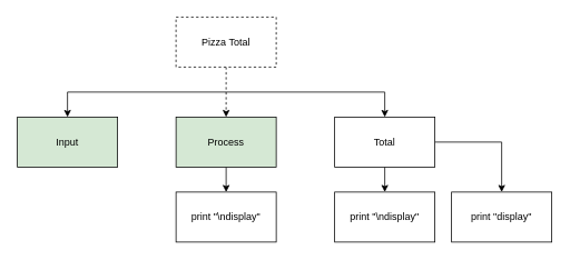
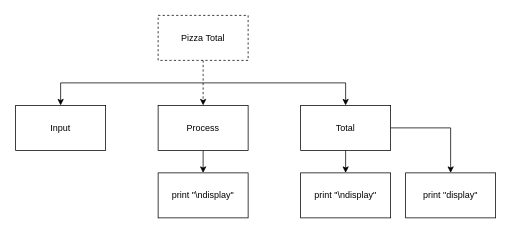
  <mxCell id="0" />
  <mxCell id="1" parent="0" />
  <mxCell id="2" style="edgeStyle=none;html=1;exitX=0.5;exitY=1;exitDx=0;exitDy=0;dashed=1;" edge="1" parent="1" source="5" target="8"><mxGeometry relative="1" as="geometry"><Array as="points"><mxPoint x="270" y="110" /></Array></mxGeometry></mxCell>
  <mxCell id="3" style="edgeStyle=none;html=1;entryX=0.5;entryY=0;entryDx=0;entryDy=0;rounded=0;" edge="1" parent="1" target="11"><mxGeometry relative="1" as="geometry"><mxPoint x="270" y="110" as="sourcePoint" /><Array as="points"><mxPoint x="460" y="110" /></Array></mxGeometry></mxCell>
  <mxCell id="4" style="edgeStyle=none;rounded=0;html=1;entryX=0.5;entryY=0;entryDx=0;entryDy=0;" edge="1" parent="1" target="6"><mxGeometry relative="1" as="geometry"><mxPoint x="270" y="110" as="sourcePoint" /><Array as="points"><mxPoint x="80" y="110" /></Array></mxGeometry></mxCell>
  <mxCell id="5" value="Pizza Total" style="rounded=0;whiteSpace=wrap;html=1;dashed=1;" vertex="1" parent="1"><mxGeometry x="210" y="20" width="120" height="60" as="geometry" /></mxCell>
- <mxCell id="6" value="Input" style="rounded=0;whiteSpace=wrap;html=1;fillColor=#d5e8d4;" vertex="1" parent="1"><mxGeometry x="20" y="140" width="120" height="60" as="geometry" /></mxCell>
+ <mxCell id="6" value="Input" style="rounded=0;whiteSpace=wrap;html=1;" vertex="1" parent="1"><mxGeometry x="20" y="140" width="120" height="60" as="geometry" /></mxCell>
  <mxCell id="7" style="edgeStyle=none;rounded=0;html=1;entryX=0.5;entryY=0;entryDx=0;entryDy=0;" edge="1" parent="1" source="8" target="14"><mxGeometry relative="1" as="geometry" /></mxCell>
- <mxCell id="8" value="Process" style="rounded=0;whiteSpace=wrap;html=1;fillColor=#d5e8d4;" vertex="1" parent="1"><mxGeometry x="210" y="140" width="120" height="60" as="geometry" /></mxCell>
+ <mxCell id="8" value="Process" style="rounded=0;whiteSpace=wrap;html=1;" vertex="1" parent="1"><mxGeometry x="210" y="140" width="120" height="60" as="geometry" /></mxCell>
  <mxCell id="9" style="edgeStyle=none;rounded=0;html=1;" edge="1" parent="1" source="11" target="12"><mxGeometry relative="1" as="geometry" /></mxCell>
  <mxCell id="10" style="edgeStyle=none;html=1;entryX=0.5;entryY=0;entryDx=0;entryDy=0;exitX=1;exitY=0.5;exitDx=0;exitDy=0;rounded=0;" edge="1" parent="1" source="11" target="13"><mxGeometry relative="1" as="geometry"><Array as="points"><mxPoint x="600" y="170" /></Array></mxGeometry></mxCell>
  <mxCell id="11" value="Total" style="rounded=0;whiteSpace=wrap;html=1;" vertex="1" parent="1"><mxGeometry x="400" y="140" width="120" height="60" as="geometry" /></mxCell>
  <mxCell id="12" value="print &quot;\ndisplay&quot;" style="rounded=0;whiteSpace=wrap;html=1;" vertex="1" parent="1"><mxGeometry x="400" y="230" width="120" height="60" as="geometry" /></mxCell>
  <mxCell id="13" value="print &quot;display&quot;" style="rounded=0;whiteSpace=wrap;html=1;" vertex="1" parent="1"><mxGeometry x="540" y="230" width="120" height="60" as="geometry" /></mxCell>
  <mxCell id="14" value="print &quot;\ndisplay&quot;" style="rounded=0;whiteSpace=wrap;html=1;" vertex="1" parent="1"><mxGeometry x="210" y="230" width="120" height="60" as="geometry" /></mxCell>
